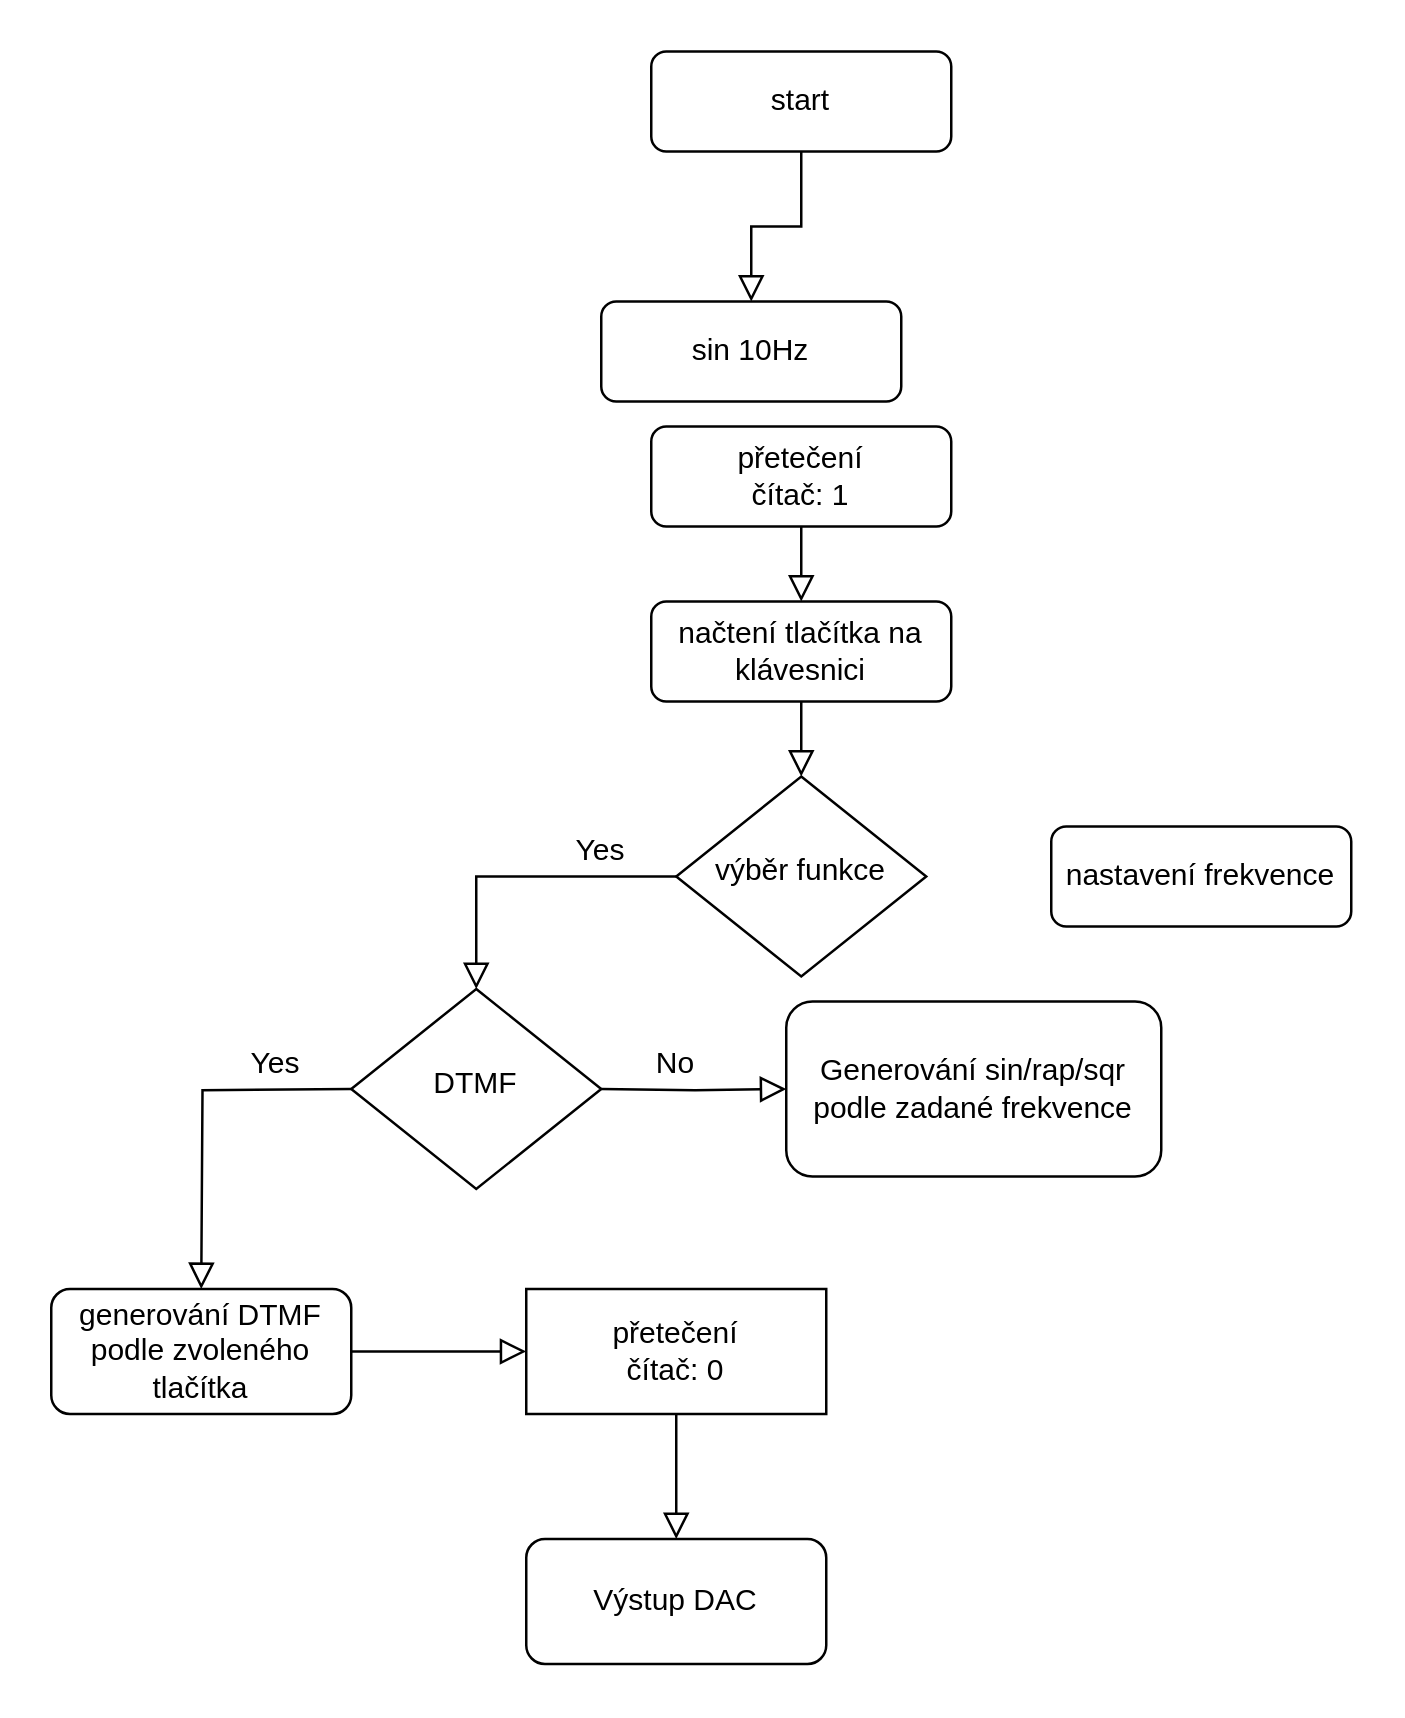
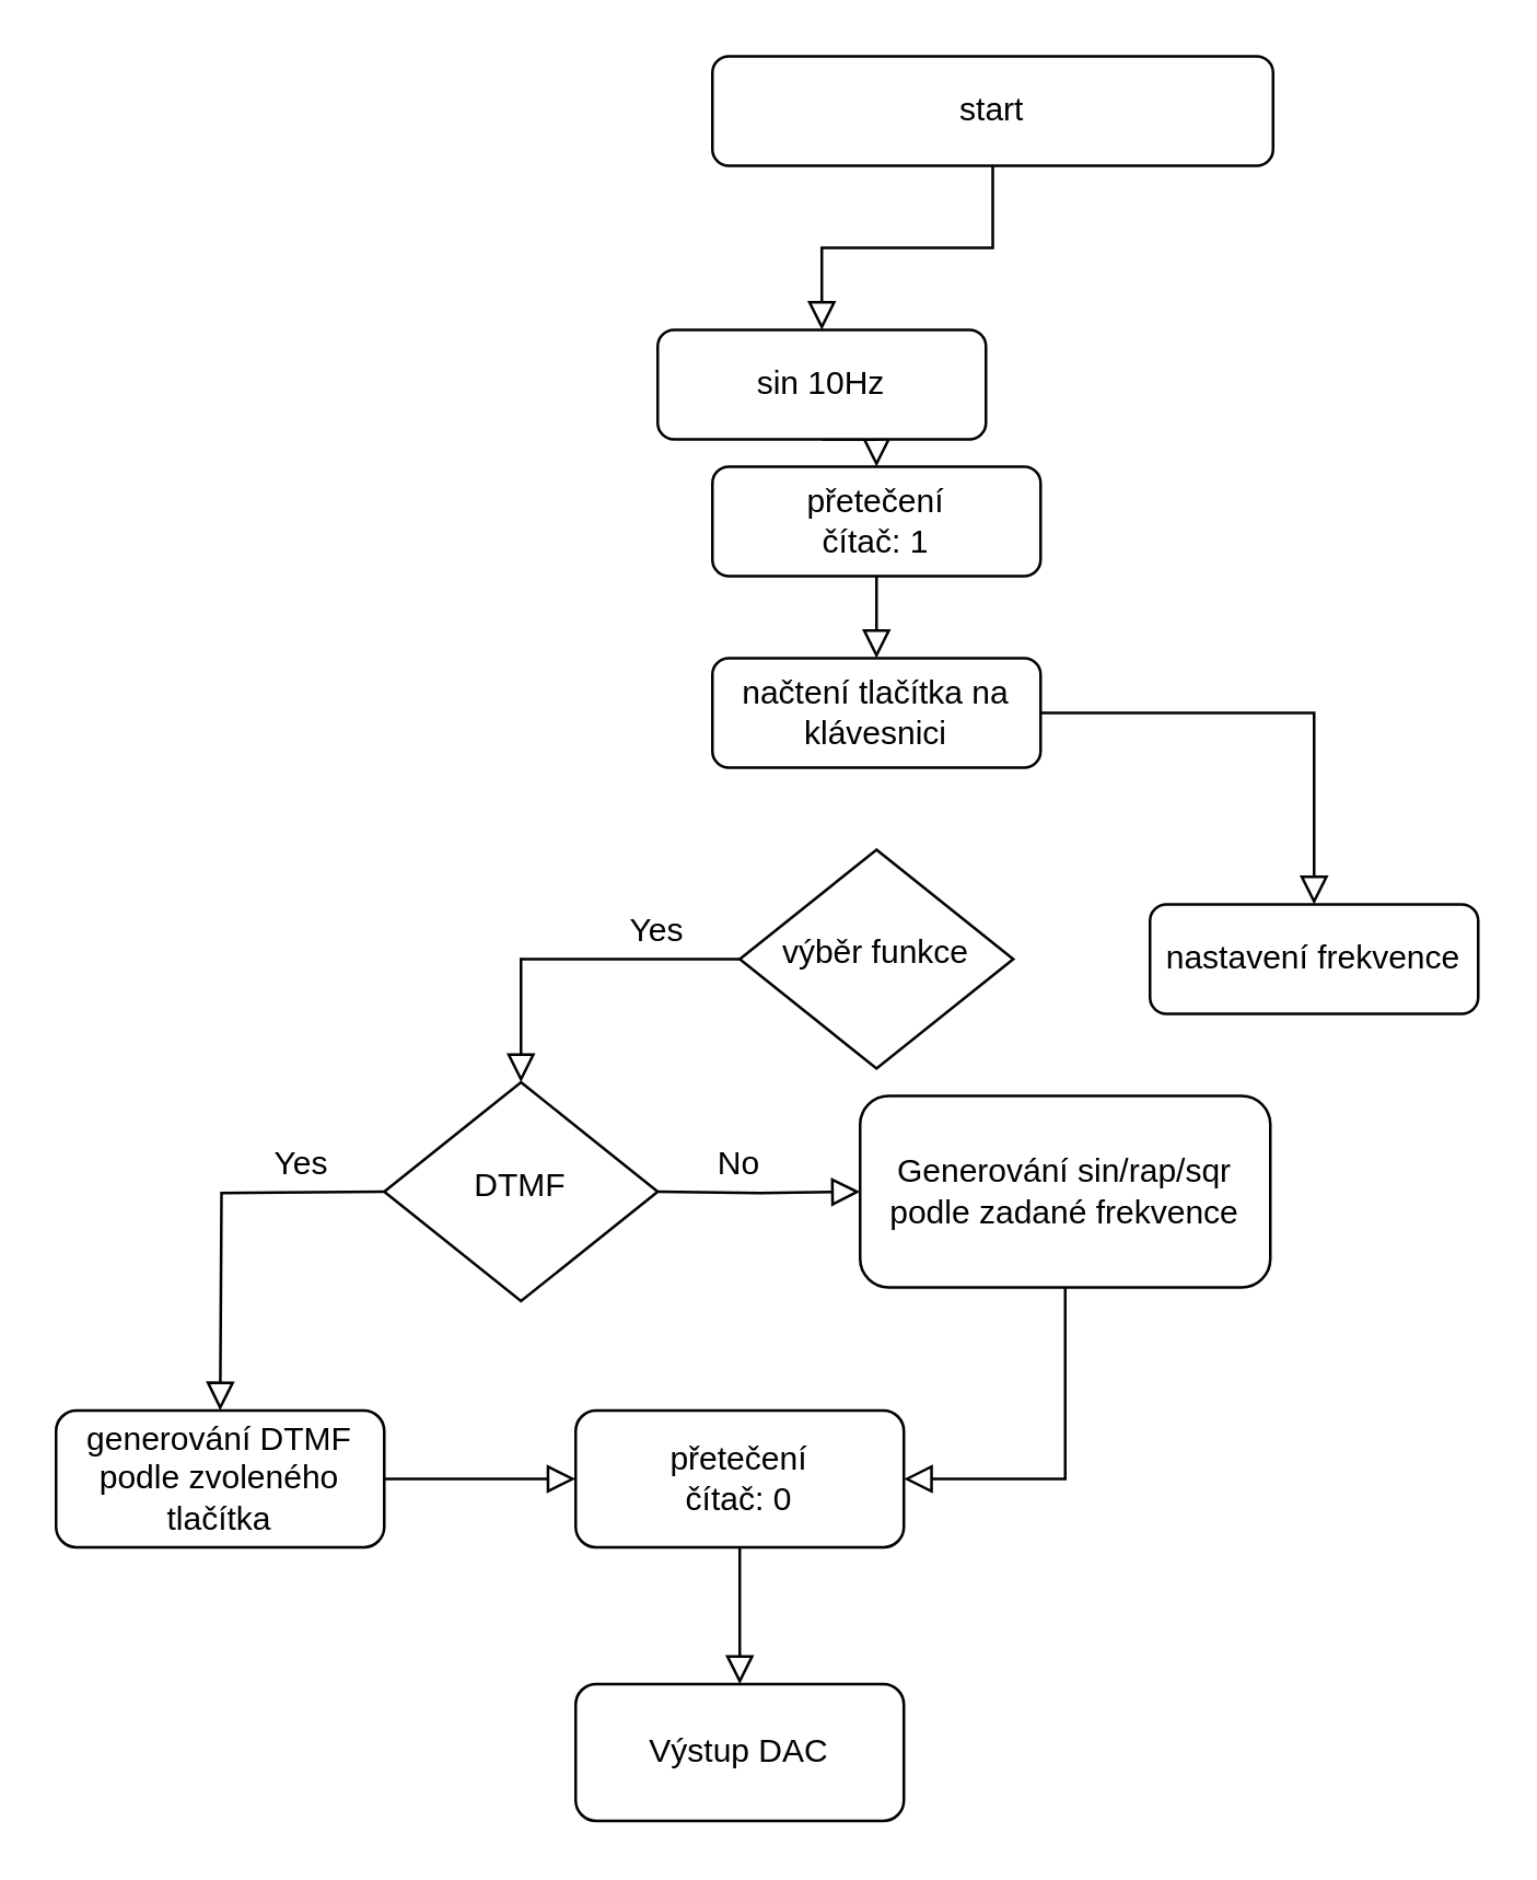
  <mxCell id="0" />
  <mxCell id="1" parent="0" />
+ <mxCell id="2" style="edgeStyle=orthogonalEdgeStyle;rounded=0;orthogonalLoop=1;jettySize=auto;html=1;exitX=0.5;exitY=1;exitDx=0;exitDy=0;entryX=0.5;entryY=0;entryDx=0;entryDy=0;endArrow=block;endFill=0;endSize=8;" edge="1" parent="1" source="3" target="12"><mxGeometry relative="1" as="geometry" /></mxCell>
  <mxCell id="3" value="sin 10Hz" style="rounded=1;whiteSpace=wrap;html=1;fontSize=12;glass=0;strokeWidth=1;shadow=0;" parent="1" vertex="1"><mxGeometry x="240" y="120" width="120" height="40" as="geometry" /></mxCell>
  <mxCell id="4" style="edgeStyle=orthogonalEdgeStyle;rounded=0;orthogonalLoop=1;jettySize=auto;html=1;exitX=0;exitY=0.5;exitDx=0;exitDy=0;endArrow=block;endFill=0;endSize=8;entryX=0.5;entryY=0;entryDx=0;entryDy=0;" edge="1" parent="1" source="5" target="17"><mxGeometry relative="1" as="geometry"><mxPoint x="220" y="350" as="targetPoint" /></mxGeometry></mxCell>
  <mxCell id="5" value="výběr funkce" style="rhombus;whiteSpace=wrap;html=1;shadow=0;fontFamily=Helvetica;fontSize=12;align=center;strokeWidth=1;spacing=6;spacingTop=-4;" parent="1" vertex="1"><mxGeometry x="270" y="310" width="100" height="80" as="geometry" /></mxCell>
  <mxCell id="6" value="nastavení frekvence" style="rounded=1;whiteSpace=wrap;html=1;fontSize=12;glass=0;strokeWidth=1;shadow=0;" parent="1" vertex="1"><mxGeometry x="420" y="330" width="120" height="40" as="geometry" /></mxCell>
+ <mxCell id="7" style="edgeStyle=orthogonalEdgeStyle;rounded=0;orthogonalLoop=1;jettySize=auto;html=1;entryX=1;entryY=0.5;entryDx=0;entryDy=0;endArrow=block;endFill=0;endSize=8;" edge="1" parent="1" source="8" target="24"><mxGeometry relative="1" as="geometry" /></mxCell>
  <mxCell id="8" value="&lt;div&gt;Generování sin/rap/sqr&lt;/div&gt;&lt;div&gt;podle zadané frekvence&lt;br&gt;&lt;/div&gt;" style="rounded=1;whiteSpace=wrap;html=1;fontSize=12;glass=0;strokeWidth=1;shadow=0;" parent="1" vertex="1"><mxGeometry x="314" y="400" width="150" height="70" as="geometry" /></mxCell>
  <mxCell id="9" style="edgeStyle=orthogonalEdgeStyle;rounded=0;orthogonalLoop=1;jettySize=auto;html=1;exitX=0.5;exitY=1;exitDx=0;exitDy=0;endArrow=block;endFill=0;endSize=8;" edge="1" parent="1" source="10" target="3"><mxGeometry relative="1" as="geometry" /></mxCell>
- <mxCell id="10" value="start" style="rounded=1;whiteSpace=wrap;html=1;fontSize=12;glass=0;strokeWidth=1;shadow=0;" vertex="1" parent="1"><mxGeometry x="260" y="20" width="120" height="40" as="geometry" /></mxCell>
+ <mxCell id="10" value="start" style="rounded=1;whiteSpace=wrap;html=1;fontSize=12;glass=0;strokeWidth=1;shadow=0;" vertex="1" parent="1"><mxGeometry x="260" y="20" width="205" height="40" as="geometry" /></mxCell>
  <mxCell id="11" style="edgeStyle=orthogonalEdgeStyle;rounded=0;orthogonalLoop=1;jettySize=auto;html=1;endArrow=block;endFill=0;endSize=8;" edge="1" parent="1" source="12" target="14"><mxGeometry relative="1" as="geometry" /></mxCell>
  <mxCell id="12" value="&lt;div&gt;přetečení &lt;br&gt;&lt;/div&gt;&lt;div&gt;čítač: 1&lt;br&gt;&lt;/div&gt;" style="rounded=1;whiteSpace=wrap;html=1;" vertex="1" parent="1"><mxGeometry x="260" y="170" width="120" height="40" as="geometry" /></mxCell>
- <mxCell id="13" style="edgeStyle=orthogonalEdgeStyle;rounded=0;orthogonalLoop=1;jettySize=auto;html=1;entryX=0.5;entryY=0;entryDx=0;entryDy=0;endArrow=block;endFill=0;endSize=8;" edge="1" parent="1" source="14" target="5"><mxGeometry relative="1" as="geometry" /></mxCell>
+ <mxCell id="13" style="edgeStyle=orthogonalEdgeStyle;rounded=0;orthogonalLoop=1;jettySize=auto;html=1;endArrow=block;endFill=0;endSize=8;" edge="1" parent="1" source="14" target="6"><mxGeometry relative="1" as="geometry" /></mxCell>
  <mxCell id="14" value="načtení tlačítka na klávesnici " style="rounded=1;whiteSpace=wrap;html=1;" vertex="1" parent="1"><mxGeometry x="260" y="240" width="120" height="40" as="geometry" /></mxCell>
  <mxCell id="15" style="edgeStyle=orthogonalEdgeStyle;rounded=0;orthogonalLoop=1;jettySize=auto;html=1;endArrow=block;endFill=0;endSize=8;" edge="1" parent="1"><mxGeometry relative="1" as="geometry"><mxPoint x="80" y="515" as="targetPoint" /><mxPoint x="140" y="435" as="sourcePoint" /></mxGeometry></mxCell>
  <mxCell id="16" style="edgeStyle=orthogonalEdgeStyle;rounded=0;orthogonalLoop=1;jettySize=auto;html=1;exitX=1;exitY=0.5;exitDx=0;exitDy=0;entryX=0;entryY=0.5;entryDx=0;entryDy=0;endArrow=block;endFill=0;endSize=8;" edge="1" parent="1" target="8"><mxGeometry relative="1" as="geometry"><mxPoint x="240" y="435" as="sourcePoint" /></mxGeometry></mxCell>
  <mxCell id="17" value="DTMF" style="rhombus;whiteSpace=wrap;html=1;shadow=0;fontFamily=Helvetica;fontSize=12;align=center;strokeWidth=1;spacing=6;spacingTop=-4;" vertex="1" parent="1"><mxGeometry x="140" y="395" width="100" height="80" as="geometry" /></mxCell>
  <mxCell id="18" style="edgeStyle=orthogonalEdgeStyle;rounded=0;orthogonalLoop=1;jettySize=auto;html=1;entryX=0;entryY=0.5;entryDx=0;entryDy=0;endArrow=block;endFill=0;endSize=8;" edge="1" parent="1" source="19" target="24"><mxGeometry relative="1" as="geometry" /></mxCell>
  <mxCell id="19" value="&lt;div&gt;generování DTMF&lt;/div&gt;&lt;div&gt;podle zvoleného tlačítka&lt;br&gt;&lt;/div&gt;" style="rounded=1;whiteSpace=wrap;html=1;" vertex="1" parent="1"><mxGeometry x="20" y="515" width="120" height="50" as="geometry" /></mxCell>
  <mxCell id="20" value="No" style="text;html=1;strokeColor=none;fillColor=none;align=center;verticalAlign=middle;whiteSpace=wrap;rounded=0;" vertex="1" parent="1"><mxGeometry x="250" y="415" width="40" height="20" as="geometry" /></mxCell>
  <mxCell id="21" value="Yes" style="text;html=1;strokeColor=none;fillColor=none;align=center;verticalAlign=middle;whiteSpace=wrap;rounded=0;" vertex="1" parent="1"><mxGeometry x="220" y="330" width="40" height="20" as="geometry" /></mxCell>
  <mxCell id="22" value="Yes" style="text;html=1;strokeColor=none;fillColor=none;align=center;verticalAlign=middle;whiteSpace=wrap;rounded=0;" vertex="1" parent="1"><mxGeometry x="90" y="415" width="40" height="20" as="geometry" /></mxCell>
  <mxCell id="23" style="edgeStyle=orthogonalEdgeStyle;rounded=0;orthogonalLoop=1;jettySize=auto;html=1;entryX=0.5;entryY=0;entryDx=0;entryDy=0;endArrow=block;endFill=0;endSize=8;" edge="1" parent="1" source="24" target="25"><mxGeometry relative="1" as="geometry" /></mxCell>
- <mxCell id="24" value="&lt;div&gt;přetečení &lt;br&gt;&lt;/div&gt;&lt;div&gt;čítač: 0&lt;br&gt;&lt;/div&gt;" style="whiteSpace=wrap;html=1;rounded=0;" vertex="1" parent="1"><mxGeometry x="210" y="515" width="120" height="50" as="geometry" /></mxCell>
+ <mxCell id="24" value="&lt;div&gt;přetečení &lt;br&gt;&lt;/div&gt;&lt;div&gt;čítač: 0&lt;br&gt;&lt;/div&gt;" style="rounded=1;whiteSpace=wrap;html=1;" vertex="1" parent="1"><mxGeometry x="210" y="515" width="120" height="50" as="geometry" /></mxCell>
  <mxCell id="25" value="Výstup DAC" style="rounded=1;whiteSpace=wrap;html=1;" vertex="1" parent="1"><mxGeometry x="210" y="615" width="120" height="50" as="geometry" /></mxCell>
